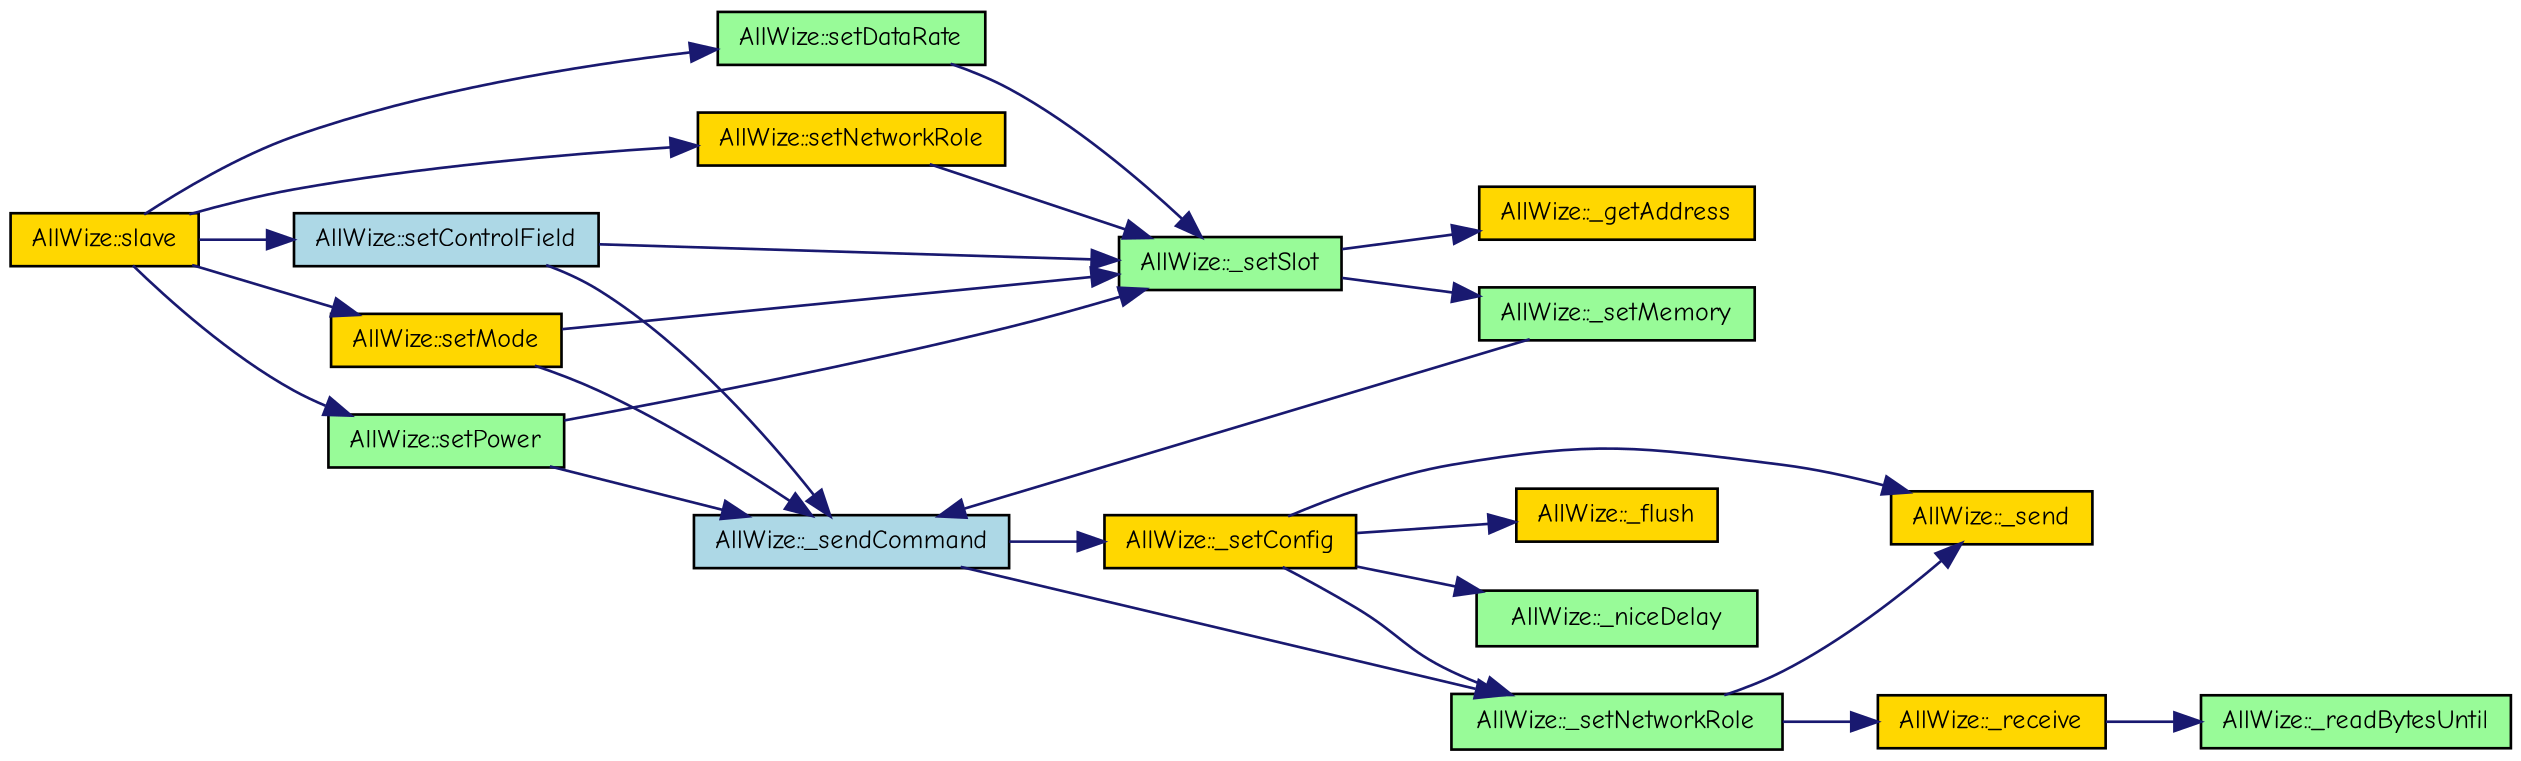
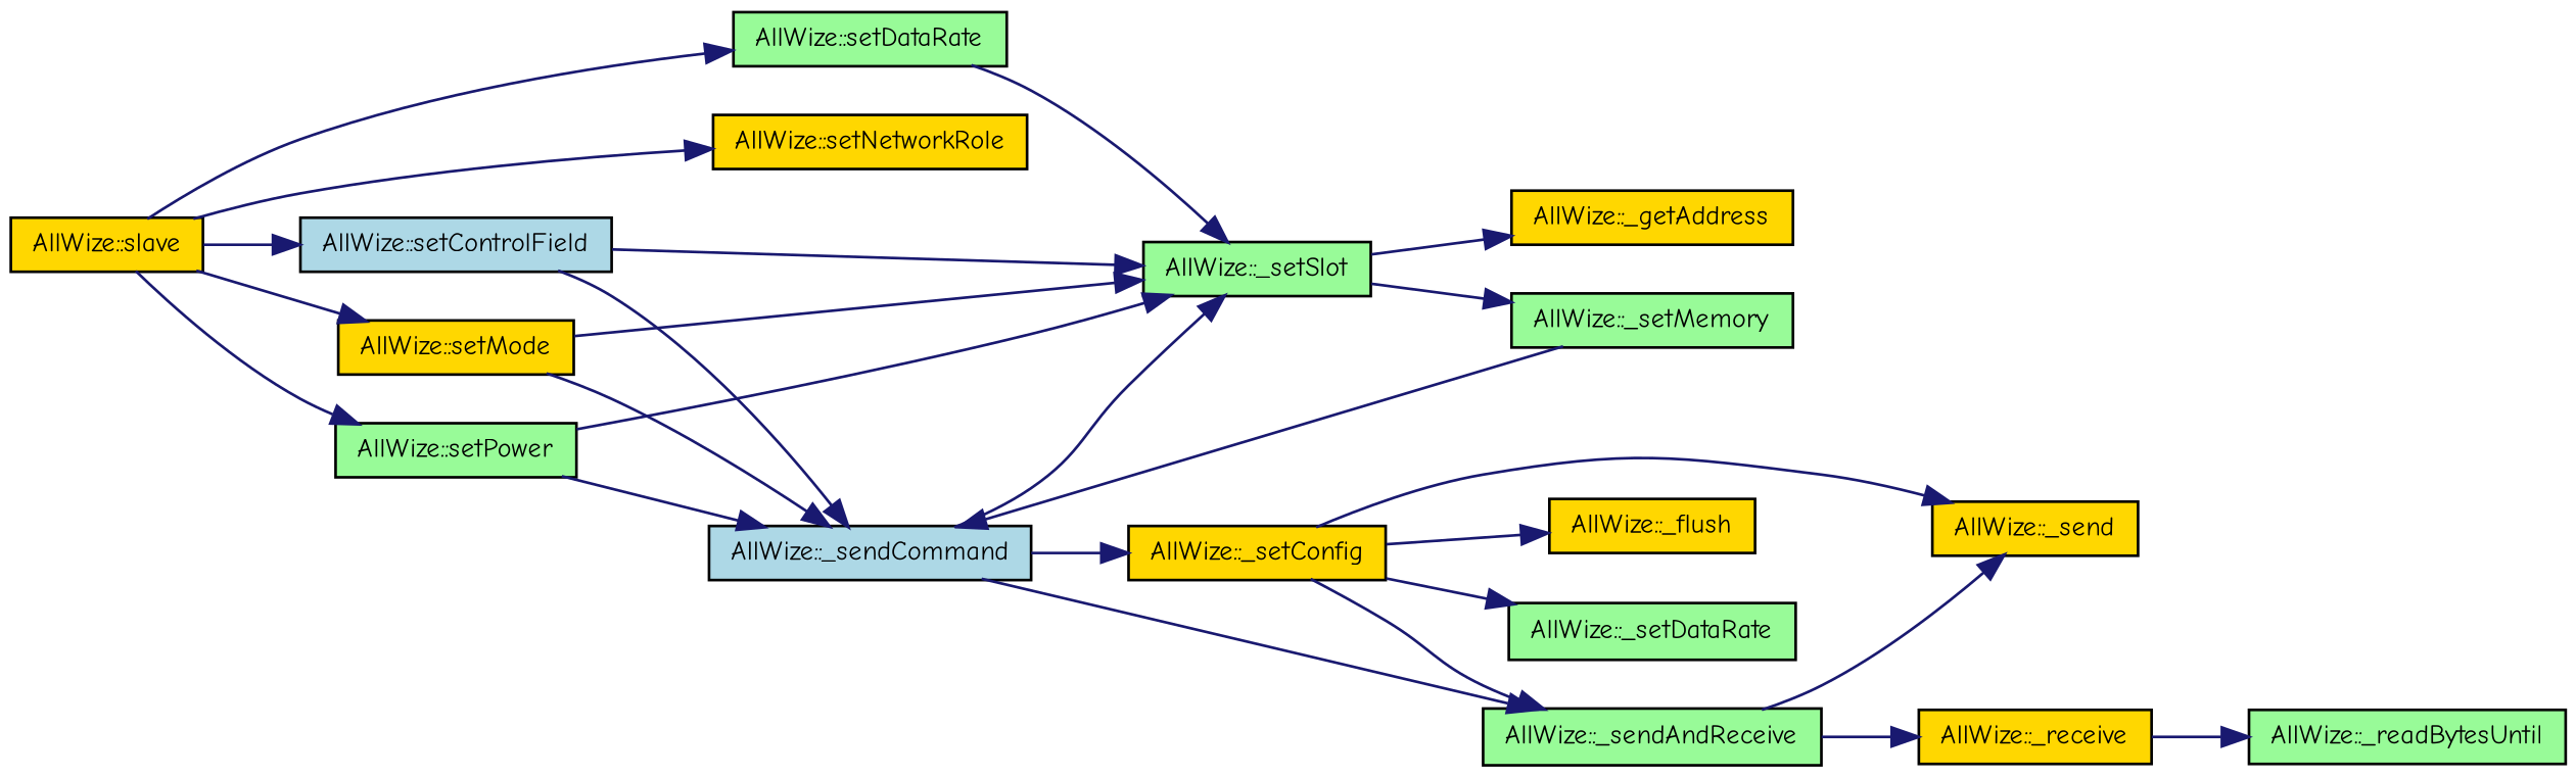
  digraph {
    fontname="Comic Neue"
    rankdir=LR
    node [color=black fillcolor=gold fontname="Comic Neue" fontsize=10 shape=record style=filled]
    edge [color=midnightblue fontname="Comic Neue" fontsize=10 labelfontname=Helvetica labelfontsize=10 style=solid]
    n1 [fontcolor=black height=0.2 label="AllWize::slave" width=0.4]
    n2 [fillcolor=lightblue height=0.2 label="AllWize::setControlField" width=0.4]
    n3 [fillcolor=palegreen height=0.2 label="AllWize::setDataRate" width=0.4]
    n4 [height=0.2 label="AllWize::setMode" width=0.4]
    n5 [height=0.2 label="AllWize::setNetworkRole" width=0.4]
    n6 [fillcolor=palegreen height=0.2 label="AllWize::setPower" width=0.4]
    n7 [fillcolor=lightblue height=0.2 label="AllWize::_sendCommand" width=0.4]
    n8 [fillcolor=palegreen height=0.2 label="AllWize::_setSlot" width=0.4]
-   n9 [fillcolor=palegreen height=0.2 label="AllWize::_setNetworkRole" width=0.4]
+   n9 [fillcolor=palegreen height=0.2 label="AllWize::_sendAndReceive" width=0.4]
    n10 [height=0.2 label="AllWize::_setConfig" width=0.4]
    n11 [height=0.2 label="AllWize::_getAddress" width=0.4]
    n12 [fillcolor=palegreen height=0.2 label="AllWize::_setMemory" width=0.4]
    n13 [height=0.2 label="AllWize::_receive" width=0.4]
    n14 [height=0.2 label="AllWize::_send" width=0.4]
    n15 [height=0.2 label="AllWize::_flush" width=0.4]
-   n16 [fillcolor=palegreen height=0.2 label="AllWize::_niceDelay" width=0.4]
+   n16 [fillcolor=palegreen height=0.2 label="AllWize::_setDataRate" width=0.4]
    n17 [fillcolor=palegreen height=0.2 label="AllWize::_readBytesUntil" width=0.4]
    n1 -> n2
    n1 -> n3
    n1 -> n4
    n1 -> n5
    n1 -> n6
    n2 -> n7
    n2 -> n8
    n3 -> n8
    n4 -> n7
    n4 -> n8
-   n5 -> n8
+   n7 -> n8
    n6 -> n7
    n6 -> n8
    n7 -> n9
    n7 -> n10
    n8 -> n11
    n8 -> n12
    n9 -> n13
    n9 -> n14
    n10 -> n9
    n10 -> n14
    n10 -> n15
    n10 -> n16
    n12 -> n7
    n13 -> n17
  }
